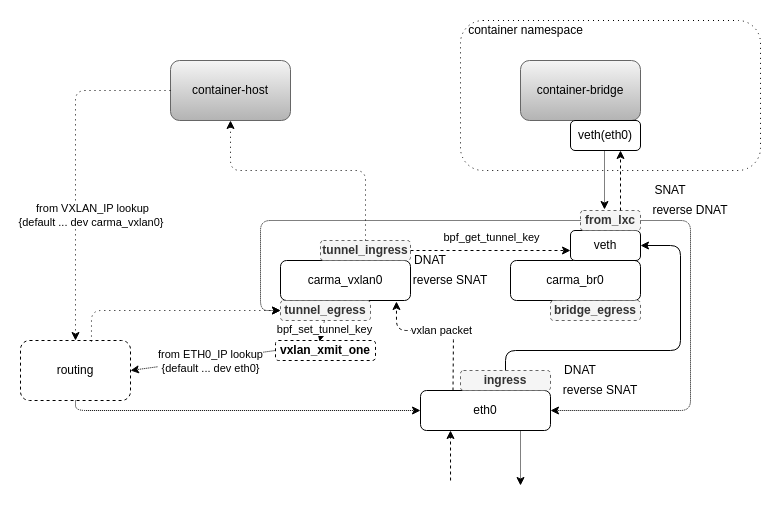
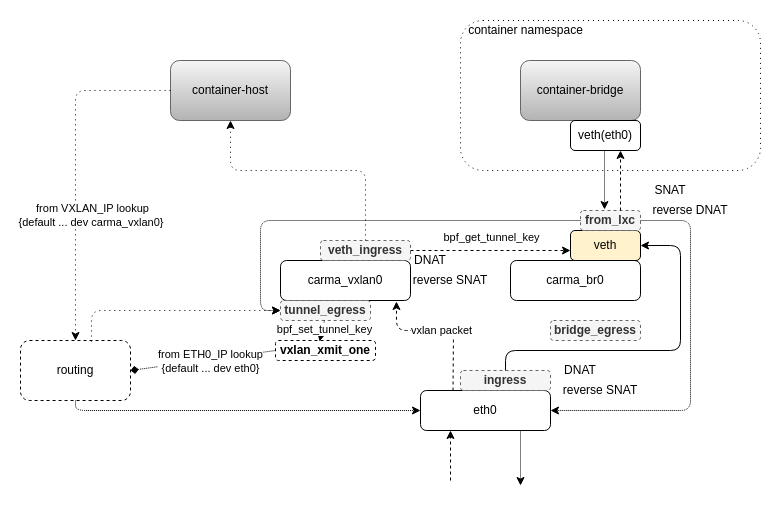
  <mxCell id="0" />
  <mxCell id="1" parent="0" />
  <mxCell id="2" value="" style="rounded=1;whiteSpace=wrap;html=1;dashed=1;dashPattern=1 4;" parent="1" vertex="1"><mxGeometry x="460" y="20" width="300" height="150" as="geometry" /></mxCell>
  <mxCell id="3" value="container-host" style="rounded=1;whiteSpace=wrap;html=1;gradientColor=#b3b3b3;fillColor=#f5f5f5;strokeColor=#666666;" parent="1" vertex="1"><mxGeometry x="170" y="60" width="120" height="60" as="geometry" /></mxCell>
  <mxCell id="4" value="container-bridge" style="rounded=1;whiteSpace=wrap;html=1;gradientColor=#b3b3b3;fillColor=#f5f5f5;strokeColor=#666666;" parent="1" vertex="1"><mxGeometry x="520" y="60" width="120" height="60" as="geometry" /></mxCell>
  <mxCell id="5" value="carma_br0" style="rounded=1;whiteSpace=wrap;html=1;" parent="1" vertex="1"><mxGeometry x="510" y="260" width="130" height="40" as="geometry" /></mxCell>
- <mxCell id="6" value="veth" style="rounded=1;whiteSpace=wrap;html=1;" parent="1" vertex="1"><mxGeometry x="570" y="230" width="70" height="30" as="geometry" /></mxCell>
+ <mxCell id="6" value="veth" style="rounded=1;whiteSpace=wrap;html=1;fillColor=#fff2cc;" parent="1" vertex="1"><mxGeometry x="570" y="230" width="70" height="30" as="geometry" /></mxCell>
  <mxCell id="7" value="veth(eth0)" style="rounded=1;whiteSpace=wrap;html=1;" parent="1" vertex="1"><mxGeometry x="570" y="120" width="70" height="30" as="geometry" /></mxCell>
  <mxCell id="8" value="&lt;b&gt;from_lxc&lt;/b&gt;" style="rounded=1;whiteSpace=wrap;html=1;fillColor=#f5f5f5;strokeColor=#666666;fontColor=#333333;dashed=1;" parent="1" vertex="1"><mxGeometry x="580" y="210" width="60" height="20" as="geometry" /></mxCell>
- <mxCell id="9" value="&lt;b&gt;bridge_egress&lt;/b&gt;" style="rounded=1;whiteSpace=wrap;html=1;fillColor=#f5f5f5;strokeColor=#666666;fontColor=#333333;dashed=1;" parent="1" vertex="1"><mxGeometry x="550" y="300" width="90" height="20" as="geometry" /></mxCell>
+ <mxCell id="9" value="&lt;b&gt;bridge_egress&lt;/b&gt;" style="rounded=1;whiteSpace=wrap;html=1;fillColor=#f5f5f5;strokeColor=#666666;fontColor=#333333;dashed=1;" parent="1" vertex="1"><mxGeometry x="550" y="320" width="90" height="20" as="geometry" /></mxCell>
  <mxCell id="10" value="eth0" style="rounded=1;whiteSpace=wrap;html=1;" parent="1" vertex="1"><mxGeometry x="420" y="390" width="130" height="40" as="geometry" /></mxCell>
  <mxCell id="11" value="&lt;b&gt;ingress&lt;/b&gt;" style="rounded=1;whiteSpace=wrap;html=1;fillColor=#f5f5f5;strokeColor=#666666;fontColor=#333333;dashed=1;" parent="1" vertex="1"><mxGeometry x="460" y="370" width="90" height="20" as="geometry" /></mxCell>
  <mxCell id="12" value="container namespace" style="text;html=1;align=center;verticalAlign=middle;resizable=0;points=[];autosize=1;" parent="1" vertex="1"><mxGeometry x="460" y="20" width="130" height="20" as="geometry" /></mxCell>
  <mxCell id="13" value="DNAT" style="text;html=1;strokeColor=none;fillColor=none;align=center;verticalAlign=middle;whiteSpace=wrap;rounded=0;dashed=1;" parent="1" vertex="1"><mxGeometry x="560" y="360" width="40" height="20" as="geometry" /></mxCell>
  <mxCell id="14" value="reverse SNAT" style="text;html=1;strokeColor=none;fillColor=none;align=center;verticalAlign=middle;whiteSpace=wrap;rounded=0;dashed=1;" parent="1" vertex="1"><mxGeometry x="560" y="380" width="80" height="20" as="geometry" /></mxCell>
  <mxCell id="15" value="SNAT" style="text;html=1;strokeColor=none;fillColor=none;align=center;verticalAlign=middle;whiteSpace=wrap;rounded=0;dashed=1;" parent="1" vertex="1"><mxGeometry x="650" y="180" width="40" height="20" as="geometry" /></mxCell>
  <mxCell id="16" value="reverse DNAT" style="text;html=1;strokeColor=none;fillColor=none;align=center;verticalAlign=middle;whiteSpace=wrap;rounded=0;dashed=1;" parent="1" vertex="1"><mxGeometry x="650" y="200" width="80" height="20" as="geometry" /></mxCell>
  <mxCell id="17" value="carma_vxlan0" style="rounded=1;whiteSpace=wrap;html=1;" parent="1" vertex="1"><mxGeometry x="280" y="260" width="130" height="40" as="geometry" /></mxCell>
- <mxCell id="18" value="&lt;b&gt;tunnel_ingress&lt;/b&gt;" style="rounded=1;whiteSpace=wrap;html=1;fillColor=#f5f5f5;strokeColor=#666666;fontColor=#333333;dashed=1;" parent="1" vertex="1"><mxGeometry x="320" y="240" width="90" height="20" as="geometry" /></mxCell>
+ <mxCell id="18" value="&lt;b&gt;veth_ingress&lt;/b&gt;" style="rounded=1;whiteSpace=wrap;html=1;fillColor=#f5f5f5;strokeColor=#666666;fontColor=#333333;dashed=1;" parent="1" vertex="1"><mxGeometry x="320" y="240" width="90" height="20" as="geometry" /></mxCell>
  <mxCell id="19" value="" style="endArrow=classic;html=1;entryX=0.4;entryY=-0.05;entryDx=0;entryDy=0;dashed=1;dashPattern=1 1;entryPerimeter=0;" parent="1" target="8" edge="1"><mxGeometry width="50" height="50" relative="1" as="geometry"><mxPoint x="604" y="150" as="sourcePoint" /><mxPoint x="560" y="260" as="targetPoint" /></mxGeometry></mxCell>
  <mxCell id="20" value="" style="endArrow=classic;html=1;entryX=1;entryY=0.5;entryDx=0;entryDy=0;dashed=1;dashPattern=1 1;exitX=1;exitY=0.5;exitDx=0;exitDy=0;" parent="1" source="8" target="10" edge="1"><mxGeometry width="50" height="50" relative="1" as="geometry"><mxPoint x="635" y="160" as="sourcePoint" /><mxPoint x="635" y="220" as="targetPoint" /><Array as="points"><mxPoint x="690" y="220" /><mxPoint x="690" y="410" /></Array></mxGeometry></mxCell>
  <mxCell id="21" value="" style="endArrow=classic;html=1;entryX=0.75;entryY=0;entryDx=0;entryDy=0;dashed=1;dashPattern=1 1;" parent="1" edge="1"><mxGeometry width="50" height="50" relative="1" as="geometry"><mxPoint x="520" y="430" as="sourcePoint" /><mxPoint x="520" y="485" as="targetPoint" /></mxGeometry></mxCell>
  <mxCell id="22" value="" style="endArrow=classic;html=1;entryX=0;entryY=0.5;entryDx=0;entryDy=0;dashed=1;dashPattern=1 1;exitX=0;exitY=0.5;exitDx=0;exitDy=0;" parent="1" source="8" target="31" edge="1"><mxGeometry width="50" height="50" relative="1" as="geometry"><mxPoint x="635" y="160" as="sourcePoint" /><mxPoint x="635" y="220" as="targetPoint" /><Array as="points"><mxPoint x="500" y="220" /><mxPoint x="260" y="220" /><mxPoint x="260" y="310" /></Array></mxGeometry></mxCell>
  <mxCell id="23" value="bpf_get_tunnel_key" style="edgeLabel;html=1;align=center;verticalAlign=middle;resizable=0;points=[];" parent="22" vertex="1" connectable="0"><mxGeometry x="-0.378" relative="1" as="geometry"><mxPoint x="44" y="16" as="offset" /></mxGeometry></mxCell>
  <mxCell id="24" value="routing" style="rounded=1;whiteSpace=wrap;html=1;dashed=1;" parent="1" vertex="1"><mxGeometry x="20" y="340" width="110" height="60" as="geometry" /></mxCell>
  <mxCell id="25" value="" style="endArrow=classic;html=1;entryX=0.315;entryY=1;entryDx=0;entryDy=0;dashed=1;entryPerimeter=0;" parent="1" edge="1"><mxGeometry width="50" height="50" relative="1" as="geometry"><mxPoint x="450.05" y="480" as="sourcePoint" /><mxPoint x="450" y="430" as="targetPoint" /></mxGeometry></mxCell>
  <mxCell id="26" value="" style="endArrow=classic;html=1;entryX=1;entryY=0.5;entryDx=0;entryDy=0;dashed=0;exitX=0.5;exitY=0;exitDx=0;exitDy=0;" parent="1" source="11" target="6" edge="1"><mxGeometry width="50" height="50" relative="1" as="geometry"><mxPoint x="471" y="490" as="sourcePoint" /><mxPoint x="470.95" y="440" as="targetPoint" /><Array as="points"><mxPoint x="505" y="350" /><mxPoint x="680" y="350" /><mxPoint x="680" y="245" /></Array></mxGeometry></mxCell>
  <mxCell id="27" value="" style="endArrow=classic;html=1;entryX=0.315;entryY=1;entryDx=0;entryDy=0;dashed=1;entryPerimeter=0;" parent="1" edge="1"><mxGeometry width="50" height="50" relative="1" as="geometry"><mxPoint x="620" y="210" as="sourcePoint" /><mxPoint x="620" y="150" as="targetPoint" /></mxGeometry></mxCell>
  <mxCell id="28" value="" style="endArrow=classic;html=1;entryX=0.892;entryY=1.025;entryDx=0;entryDy=0;dashed=1;entryPerimeter=0;exitX=0.25;exitY=0;exitDx=0;exitDy=0;" parent="1" source="10" edge="1" target="17"><mxGeometry width="50" height="50" relative="1" as="geometry"><mxPoint x="390.02" y="390" as="sourcePoint" /><mxPoint x="364.5" y="300" as="targetPoint" /><Array as="points"><mxPoint x="453" y="330" /><mxPoint x="396" y="330" /></Array></mxGeometry></mxCell>
  <mxCell id="29" value="vxlan packet" style="edgeLabel;html=1;align=center;verticalAlign=middle;resizable=0;points=[];" parent="28" vertex="1" connectable="0"><mxGeometry x="-0.339" y="22" relative="1" as="geometry"><mxPoint x="9.1" y="-11.82" as="offset" /></mxGeometry></mxCell>
  <mxCell id="30" value="" style="endArrow=classic;html=1;dashed=1;exitX=1;exitY=0.5;exitDx=0;exitDy=0;" parent="1" source="18" edge="1"><mxGeometry width="50" height="50" relative="1" as="geometry"><mxPoint x="471" y="490" as="sourcePoint" /><mxPoint x="570" y="250" as="targetPoint" /><Array as="points" /></mxGeometry></mxCell>
  <mxCell id="31" value="&lt;b&gt;tunnel_egress&lt;/b&gt;" style="rounded=1;whiteSpace=wrap;html=1;fillColor=#f5f5f5;strokeColor=#666666;fontColor=#333333;dashed=1;" parent="1" vertex="1"><mxGeometry x="280" y="300" width="90" height="20" as="geometry" /></mxCell>
  <mxCell id="32" value="" style="endArrow=classic;html=1;dashed=1;dashPattern=1 4;exitX=0;exitY=0.5;exitDx=0;exitDy=0;" parent="1" source="3" edge="1" target="24"><mxGeometry width="50" height="50" relative="1" as="geometry"><mxPoint x="320" y="120" as="sourcePoint" /><mxPoint x="195" y="250" as="targetPoint" /><Array as="points"><mxPoint x="75" y="90" /></Array></mxGeometry></mxCell>
  <mxCell id="33" value="from VXLAN_IP lookup &lt;br&gt;{default ... dev carma_vxlan0}&amp;nbsp;" style="edgeLabel;html=1;align=center;verticalAlign=middle;resizable=0;points=[];" vertex="1" connectable="0" parent="32"><mxGeometry x="0.255" relative="1" as="geometry"><mxPoint x="16.21" y="3" as="offset" /></mxGeometry></mxCell>
  <mxCell id="34" value="" style="endArrow=classic;html=1;entryX=0.5;entryY=1;entryDx=0;entryDy=0;dashed=1;dashPattern=1 4;exitX=0.5;exitY=0;exitDx=0;exitDy=0;" parent="1" source="18" target="3" edge="1"><mxGeometry width="50" height="50" relative="1" as="geometry"><mxPoint x="270" y="100" as="sourcePoint" /><mxPoint x="205" y="240" as="targetPoint" /><Array as="points"><mxPoint x="365" y="170" /><mxPoint x="230" y="170" /></Array></mxGeometry></mxCell>
  <mxCell id="35" value="DNAT" style="text;html=1;strokeColor=none;fillColor=none;align=center;verticalAlign=middle;whiteSpace=wrap;rounded=0;dashed=1;" parent="1" vertex="1"><mxGeometry x="410" y="250" width="40" height="20" as="geometry" /></mxCell>
  <mxCell id="36" value="reverse SNAT" style="text;html=1;strokeColor=none;fillColor=none;align=center;verticalAlign=middle;whiteSpace=wrap;rounded=0;dashed=1;" parent="1" vertex="1"><mxGeometry x="410" y="270" width="80" height="20" as="geometry" /></mxCell>
  <mxCell id="37" value="&lt;b&gt;vxlan_xmit_one&lt;/b&gt;" style="rounded=1;whiteSpace=wrap;html=1;dashed=1;" vertex="1" parent="1"><mxGeometry x="275" y="340" width="100" height="20" as="geometry" /></mxCell>
  <mxCell id="38" value="" style="endArrow=classic;html=1;dashed=1;dashPattern=1 1;entryX=0.44;entryY=0.05;entryDx=0;entryDy=0;entryPerimeter=0;" edge="1" parent="1" target="37"><mxGeometry width="50" height="50" relative="1" as="geometry"><mxPoint x="324" y="320" as="sourcePoint" /><mxPoint x="325" y="350" as="targetPoint" /></mxGeometry></mxCell>
  <mxCell id="39" value="bpf_set_tunnel_key" style="edgeLabel;html=1;align=center;verticalAlign=middle;resizable=0;points=[];" vertex="1" connectable="0" parent="38"><mxGeometry x="-0.22" y="1" relative="1" as="geometry"><mxPoint as="offset" /></mxGeometry></mxCell>
- <mxCell id="40" value="" style="endArrow=classic;html=1;entryX=1;entryY=0.5;entryDx=0;entryDy=0;dashed=1;dashPattern=1 1;exitX=0;exitY=0.5;exitDx=0;exitDy=0;" edge="1" parent="1" source="37" target="24"><mxGeometry width="50" height="50" relative="1" as="geometry"><mxPoint x="250" y="360" as="sourcePoint" /><mxPoint x="250" y="415" as="targetPoint" /></mxGeometry></mxCell>
+ <mxCell id="40" value="" style="endArrow=diamond;html=1;entryX=1;entryY=0.5;entryDx=0;entryDy=0;dashed=1;dashPattern=1 1;exitX=0;exitY=0.5;exitDx=0;exitDy=0;" edge="1" parent="1" source="37" target="24"><mxGeometry width="50" height="50" relative="1" as="geometry"><mxPoint x="250" y="360" as="sourcePoint" /><mxPoint x="250" y="415" as="targetPoint" /></mxGeometry></mxCell>
  <mxCell id="41" value="" style="endArrow=classic;html=1;entryX=0;entryY=0.5;entryDx=0;entryDy=0;dashed=1;dashPattern=1 1;exitX=0.5;exitY=1;exitDx=0;exitDy=0;" edge="1" parent="1" source="24" target="10"><mxGeometry width="50" height="50" relative="1" as="geometry"><mxPoint x="290" y="370" as="sourcePoint" /><mxPoint x="210" y="370" as="targetPoint" /><Array as="points"><mxPoint x="75" y="410" /></Array></mxGeometry></mxCell>
  <mxCell id="42" value="from ETH0_IP lookup&lt;br&gt;{default ... dev eth0}" style="edgeLabel;html=1;align=center;verticalAlign=middle;resizable=0;points=[];" vertex="1" connectable="0" parent="41"><mxGeometry x="-0.017" y="1" relative="1" as="geometry"><mxPoint x="-30.0" y="-49" as="offset" /></mxGeometry></mxCell>
  <mxCell id="43" value="" style="endArrow=classic;html=1;dashed=1;dashPattern=1 4;exitX=0.645;exitY=0.017;exitDx=0;exitDy=0;entryX=0;entryY=0.5;entryDx=0;entryDy=0;exitPerimeter=0;" edge="1" parent="1" source="24" target="31"><mxGeometry width="50" height="50" relative="1" as="geometry"><mxPoint x="270" y="100" as="sourcePoint" /><mxPoint x="154.778" y="340" as="targetPoint" /><Array as="points"><mxPoint x="91" y="310" /></Array></mxGeometry></mxCell>
